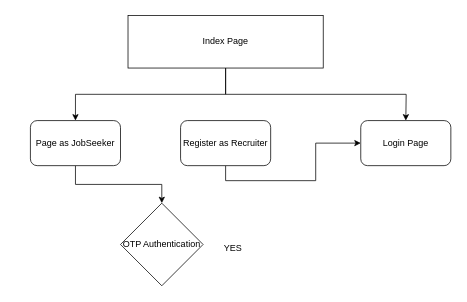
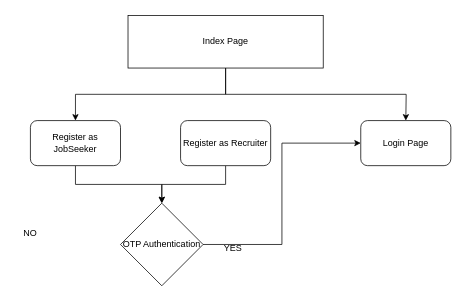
  <mxCell id="0" />
  <mxCell id="1" parent="0" />
  <mxCell id="2" style="edgeStyle=orthogonalEdgeStyle;rounded=0;orthogonalLoop=1;jettySize=auto;html=1;exitX=0.5;exitY=1;exitDx=0;exitDy=0;entryX=0.5;entryY=0;entryDx=0;entryDy=0;" edge="1" parent="1" source="4" target="6"><mxGeometry relative="1" as="geometry" /></mxCell>
  <mxCell id="3" style="edgeStyle=orthogonalEdgeStyle;rounded=0;orthogonalLoop=1;jettySize=auto;html=1;exitX=0.5;exitY=1;exitDx=0;exitDy=0;" edge="1" parent="1" source="4"><mxGeometry relative="1" as="geometry"><mxPoint x="540" y="160" as="targetPoint" /></mxGeometry></mxCell>
  <mxCell id="4" value="Index Page" style="rounded=0;whiteSpace=wrap;html=1;" vertex="1" parent="1"><mxGeometry x="170" y="20" width="260" height="70" as="geometry" /></mxCell>
  <mxCell id="5" style="edgeStyle=orthogonalEdgeStyle;rounded=0;orthogonalLoop=1;jettySize=auto;html=1;exitX=0.5;exitY=1;exitDx=0;exitDy=0;entryX=0.5;entryY=0;entryDx=0;entryDy=0;" edge="1" parent="1" source="6" target="10"><mxGeometry relative="1" as="geometry" /></mxCell>
- <mxCell id="6" value="Page as JobSeeker" style="rounded=1;whiteSpace=wrap;html=1;" vertex="1" parent="1"><mxGeometry x="40" y="160" width="120" height="60" as="geometry" /></mxCell>
- <mxCell id="7" style="edgeStyle=orthogonalEdgeStyle;rounded=0;orthogonalLoop=1;jettySize=auto;html=1;exitX=0.5;exitY=1;exitDx=0;exitDy=0;" edge="1" parent="1" source="8" target="11"><mxGeometry relative="1" as="geometry" /></mxCell>
+ <mxCell id="6" value="Register as JobSeeker" style="rounded=1;whiteSpace=wrap;html=1;" vertex="1" parent="1"><mxGeometry x="40" y="160" width="120" height="60" as="geometry" /></mxCell>
+ <mxCell id="7" style="edgeStyle=orthogonalEdgeStyle;rounded=0;orthogonalLoop=1;jettySize=auto;html=1;exitX=0.5;exitY=1;exitDx=0;exitDy=0;entryX=0.5;entryY=0;entryDx=0;entryDy=0;" edge="1" parent="1" source="8" target="10"><mxGeometry relative="1" as="geometry" /></mxCell>
  <mxCell id="8" value="Register as Recruiter&lt;br&gt;" style="rounded=1;whiteSpace=wrap;html=1;" vertex="1" parent="1"><mxGeometry x="240" y="160" width="120" height="60" as="geometry" /></mxCell>
+ <mxCell id="9" style="edgeStyle=orthogonalEdgeStyle;rounded=0;orthogonalLoop=1;jettySize=auto;html=1;exitX=1;exitY=0.5;exitDx=0;exitDy=0;entryX=0;entryY=0.5;entryDx=0;entryDy=0;" edge="1" parent="1" source="10" target="11"><mxGeometry relative="1" as="geometry" /></mxCell>
  <mxCell id="10" value="OTP Authentication&lt;br&gt;" style="rhombus;whiteSpace=wrap;html=1;" vertex="1" parent="1"><mxGeometry x="160" y="270" width="110" height="110" as="geometry" /></mxCell>
  <mxCell id="11" value="Login Page" style="rounded=1;whiteSpace=wrap;html=1;" vertex="1" parent="1"><mxGeometry x="480" y="160" width="120" height="60" as="geometry" /></mxCell>
  <mxCell id="12" value="YES" style="text;html=1;strokeColor=none;fillColor=none;align=center;verticalAlign=middle;whiteSpace=wrap;rounded=0;" vertex="1" parent="1"><mxGeometry x="290" y="320" width="40" height="20" as="geometry" /></mxCell>
+ <mxCell id="13" value="NO" style="text;html=1;strokeColor=none;fillColor=none;align=center;verticalAlign=middle;whiteSpace=wrap;rounded=0;" vertex="1" parent="1"><mxGeometry x="20" y="300" width="40" height="20" as="geometry" /></mxCell>
